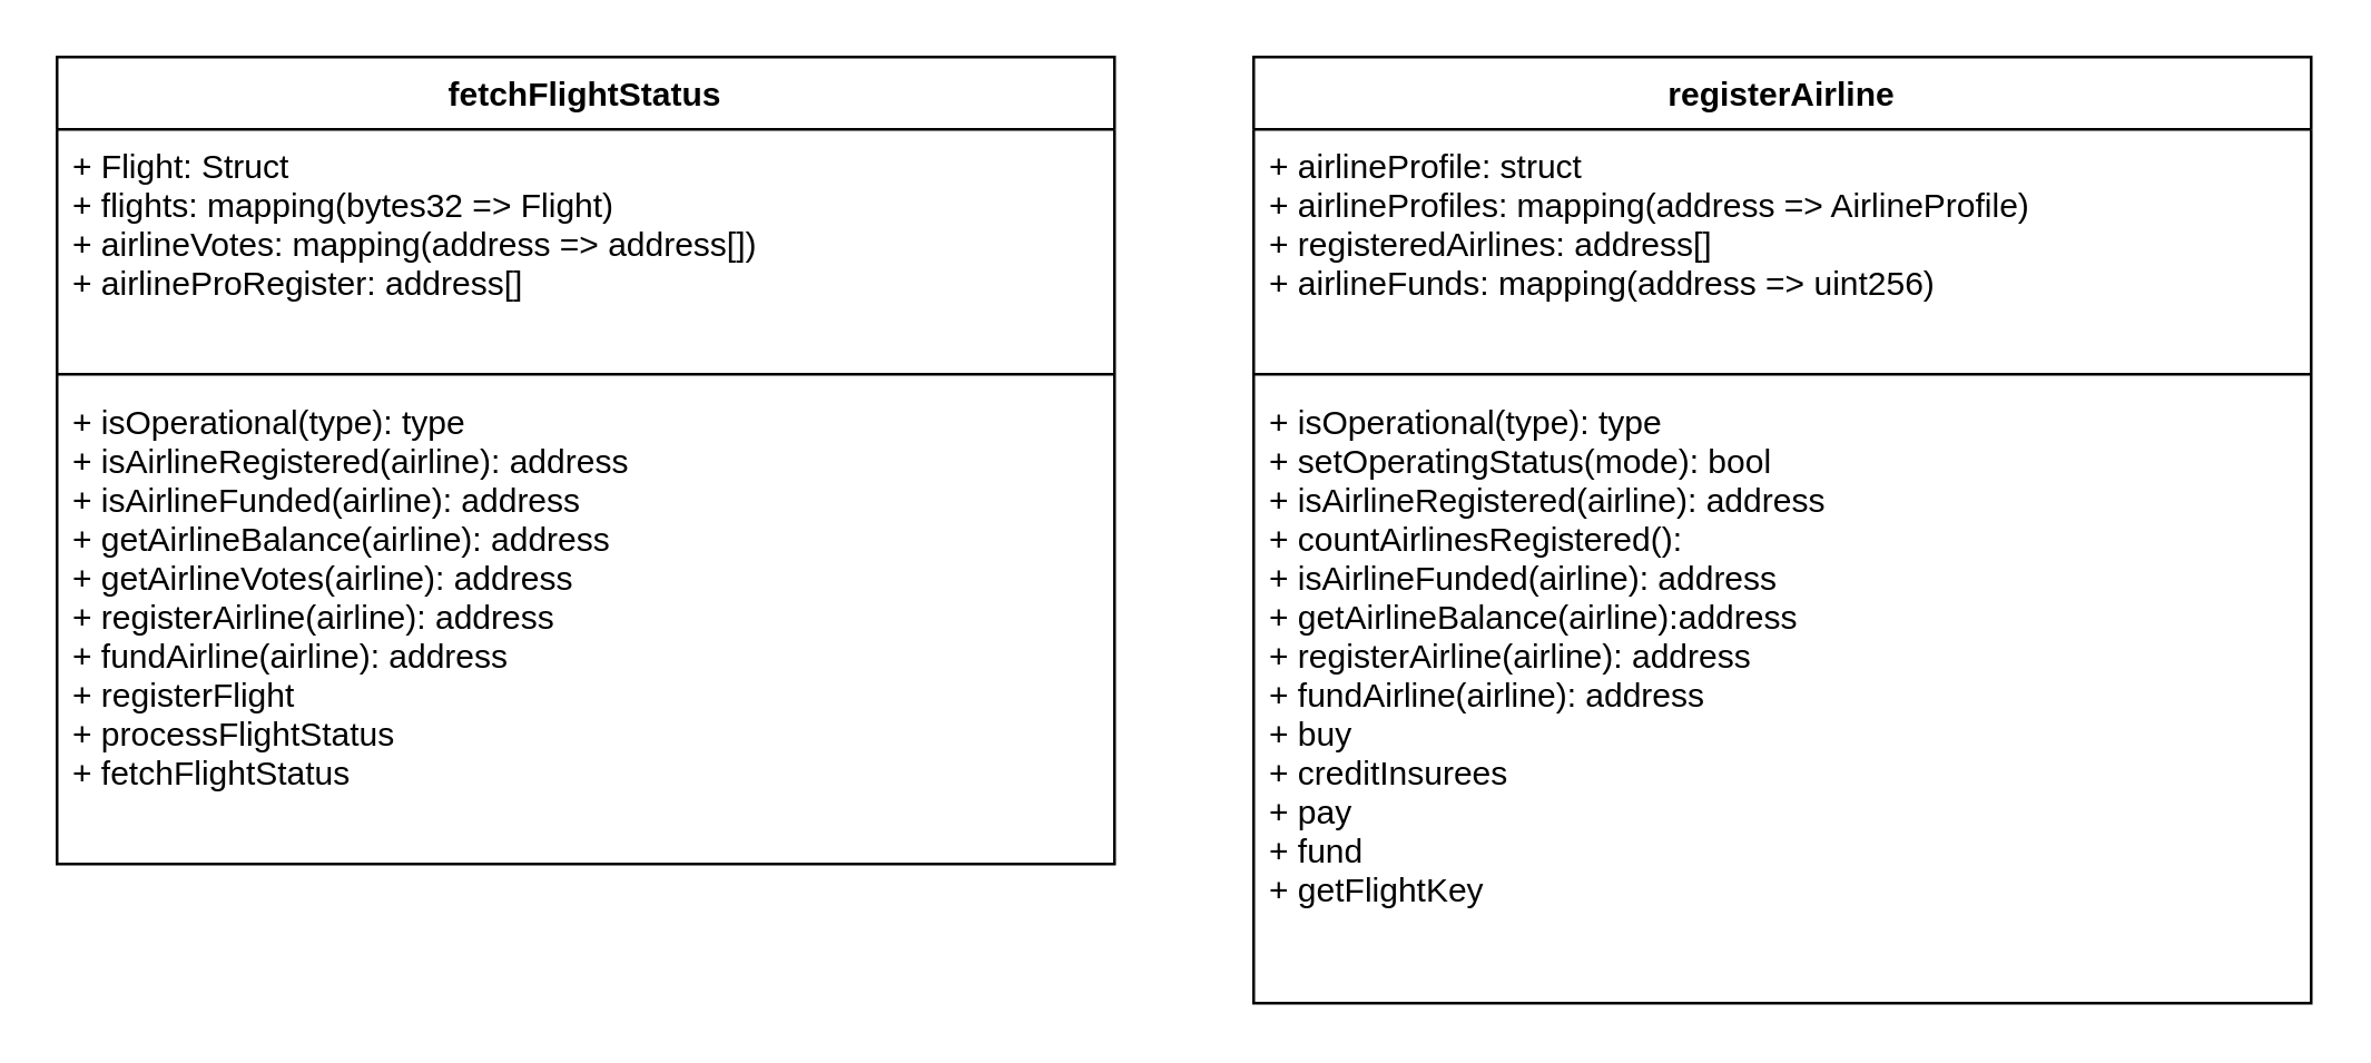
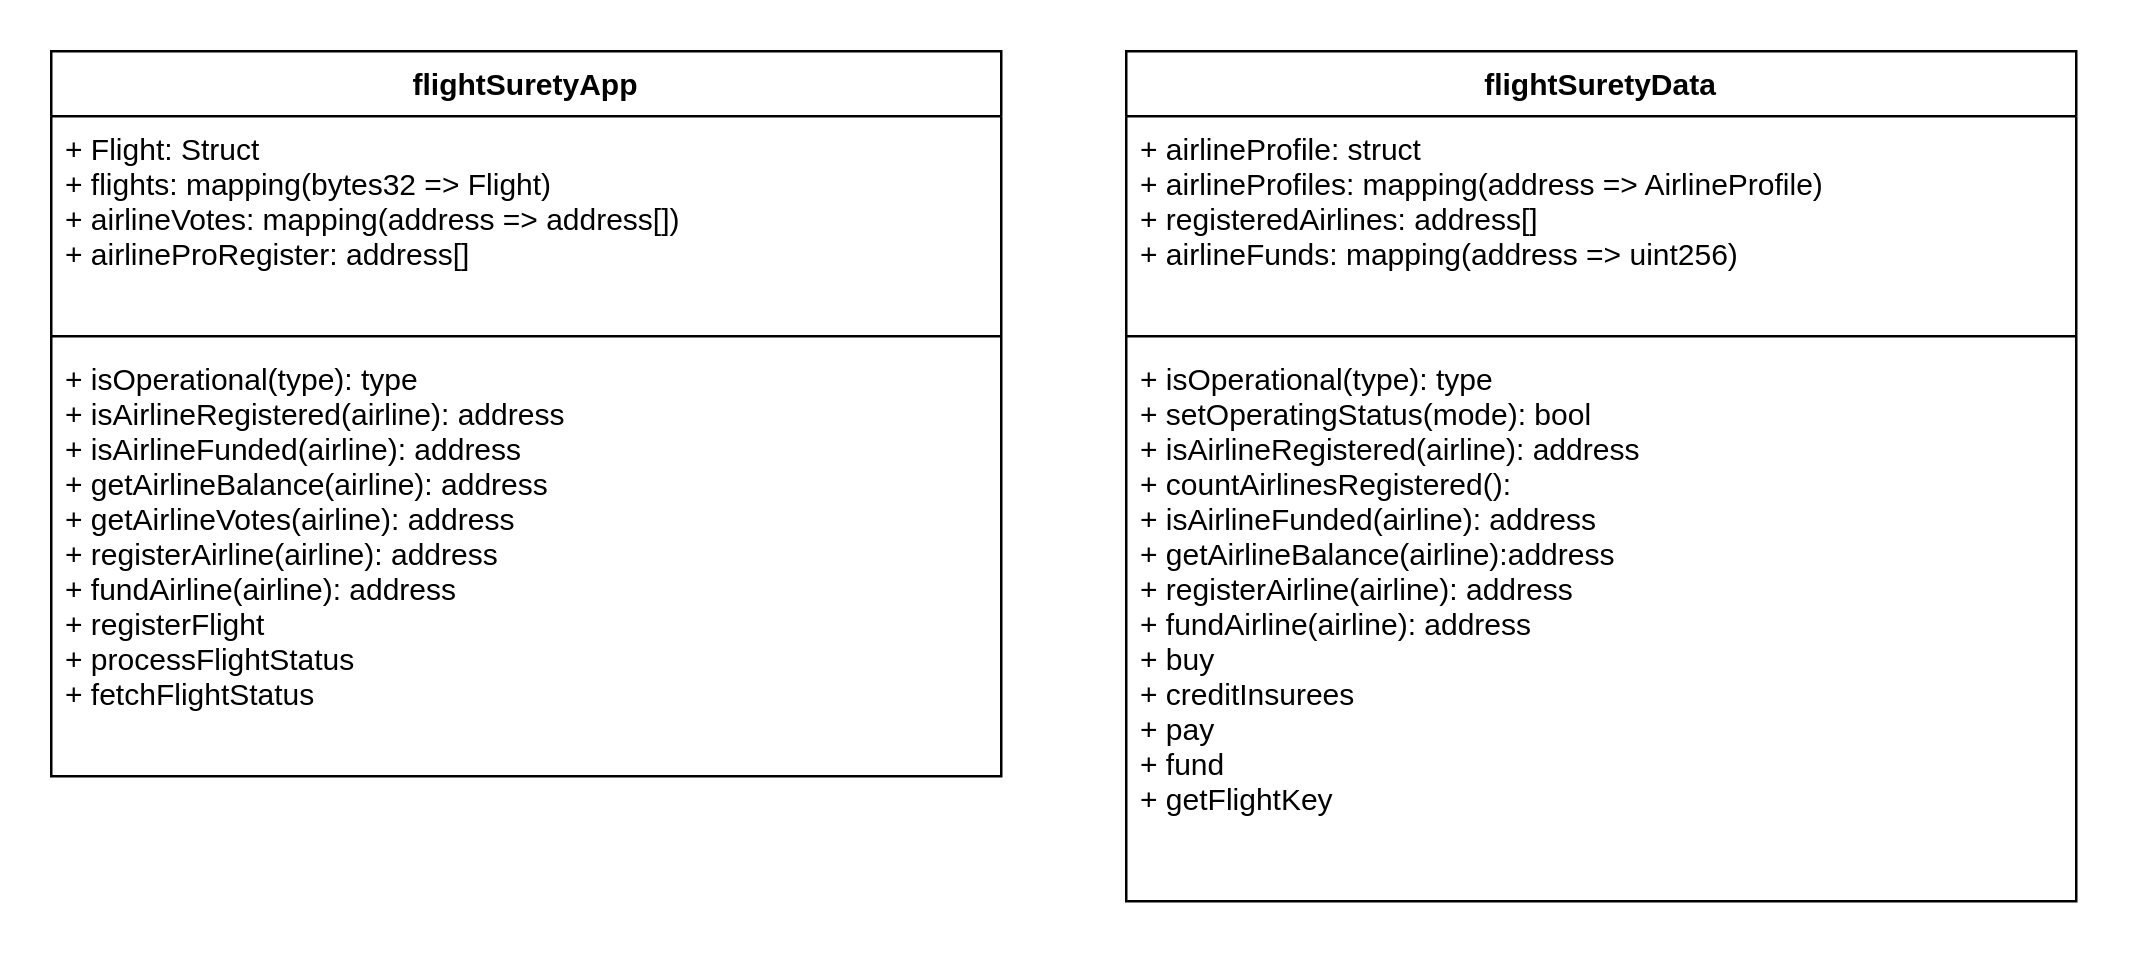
  <mxCell id="0" />
  <mxCell id="1" parent="0" />
- <mxCell id="2" value="fetchFlightStatus" style="swimlane;fontStyle=1;align=center;verticalAlign=top;childLayout=stackLayout;horizontal=1;startSize=26;horizontalStack=0;resizeParent=1;resizeParentMax=0;resizeLast=0;collapsible=1;marginBottom=0;" vertex="1" parent="1"><mxGeometry x="20" y="20" width="380" height="290" as="geometry" /></mxCell>
+ <mxCell id="2" value="flightSuretyApp" style="swimlane;fontStyle=1;align=center;verticalAlign=top;childLayout=stackLayout;horizontal=1;startSize=26;horizontalStack=0;resizeParent=1;resizeParentMax=0;resizeLast=0;collapsible=1;marginBottom=0;" vertex="1" parent="1"><mxGeometry x="20" y="20" width="380" height="290" as="geometry" /></mxCell>
  <mxCell id="3" value="+ Flight: Struct&#10;+ flights: mapping(bytes32 =&gt; Flight)&#10;+ airlineVotes: mapping(address =&gt; address[])&#10;+ airlineProRegister: address[]&#10;" style="text;strokeColor=none;fillColor=none;align=left;verticalAlign=top;spacingLeft=4;spacingRight=4;overflow=hidden;rotatable=0;points=[[0,0.5],[1,0.5]];portConstraint=eastwest;" vertex="1" parent="2"><mxGeometry y="26" width="380" height="84" as="geometry" /></mxCell>
  <mxCell id="4" value="" style="line;strokeWidth=1;fillColor=none;align=left;verticalAlign=middle;spacingTop=-1;spacingLeft=3;spacingRight=3;rotatable=0;labelPosition=right;points=[];portConstraint=eastwest;" vertex="1" parent="2"><mxGeometry y="110" width="380" height="8" as="geometry" /></mxCell>
  <mxCell id="5" value="+ isOperational(type): type&#10;+ isAirlineRegistered(airline): address&#10;+ isAirlineFunded(airline): address&#10;+ getAirlineBalance(airline): address&#10;+ getAirlineVotes(airline): address&#10;+ registerAirline(airline): address&#10;+ fundAirline(airline): address&#10;+ registerFlight&#10;+ processFlightStatus&#10;+ fetchFlightStatus&#10;&#10;" style="text;strokeColor=none;fillColor=none;align=left;verticalAlign=top;spacingLeft=4;spacingRight=4;overflow=hidden;rotatable=0;points=[[0,0.5],[1,0.5]];portConstraint=eastwest;" vertex="1" parent="2"><mxGeometry y="118" width="380" height="172" as="geometry" /></mxCell>
- <mxCell id="6" value="registerAirline" style="swimlane;fontStyle=1;align=center;verticalAlign=top;childLayout=stackLayout;horizontal=1;startSize=26;horizontalStack=0;resizeParent=1;resizeParentMax=0;resizeLast=0;collapsible=1;marginBottom=0;" vertex="1" parent="1"><mxGeometry x="450" y="20" width="380" height="340" as="geometry" /></mxCell>
+ <mxCell id="6" value="flightSuretyData" style="swimlane;fontStyle=1;align=center;verticalAlign=top;childLayout=stackLayout;horizontal=1;startSize=26;horizontalStack=0;resizeParent=1;resizeParentMax=0;resizeLast=0;collapsible=1;marginBottom=0;" vertex="1" parent="1"><mxGeometry x="450" y="20" width="380" height="340" as="geometry" /></mxCell>
  <mxCell id="7" value="+ airlineProfile: struct&#10;+ airlineProfiles: mapping(address =&gt; AirlineProfile)&#10;+ registeredAirlines: address[]&#10;+ airlineFunds: mapping(address =&gt; uint256)&#10;" style="text;strokeColor=none;fillColor=none;align=left;verticalAlign=top;spacingLeft=4;spacingRight=4;overflow=hidden;rotatable=0;points=[[0,0.5],[1,0.5]];portConstraint=eastwest;" vertex="1" parent="6"><mxGeometry y="26" width="380" height="84" as="geometry" /></mxCell>
  <mxCell id="8" value="" style="line;strokeWidth=1;fillColor=none;align=left;verticalAlign=middle;spacingTop=-1;spacingLeft=3;spacingRight=3;rotatable=0;labelPosition=right;points=[];portConstraint=eastwest;" vertex="1" parent="6"><mxGeometry y="110" width="380" height="8" as="geometry" /></mxCell>
  <mxCell id="9" value="+ isOperational(type): type&#10;+ setOperatingStatus(mode): bool&#10;+ isAirlineRegistered(airline): address&#10;+ countAirlinesRegistered():&#10;+ isAirlineFunded(airline): address&#10;+ getAirlineBalance(airline):address&#10;+ registerAirline(airline): address&#10;+ fundAirline(airline): address&#10;+ buy&#10;+ creditInsurees&#10;+ pay&#10;+ fund&#10;+ getFlightKey&#10;&#10;&#10;&#10;&#10;&#10;&#10;" style="text;strokeColor=none;fillColor=none;align=left;verticalAlign=top;spacingLeft=4;spacingRight=4;overflow=hidden;rotatable=0;points=[[0,0.5],[1,0.5]];portConstraint=eastwest;" vertex="1" parent="6"><mxGeometry y="118" width="380" height="222" as="geometry" /></mxCell>
